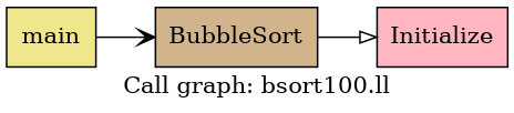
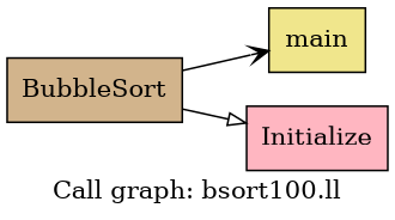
  digraph {
    label="Call graph: bsort100.ll"
    rankdir=LR
    node [shape=record style=filled]
    n1 [fillcolor=khaki label="{main}"]
    n2 [fillcolor=tan label="{BubbleSort}"]
    n3 [fillcolor=lightpink label="{Initialize}"]
-   n1 -> n2 [arrowhead=vee]
+   n2 -> n1 [arrowhead=vee]
    n2 -> n3 [arrowhead=onormal]
  }
